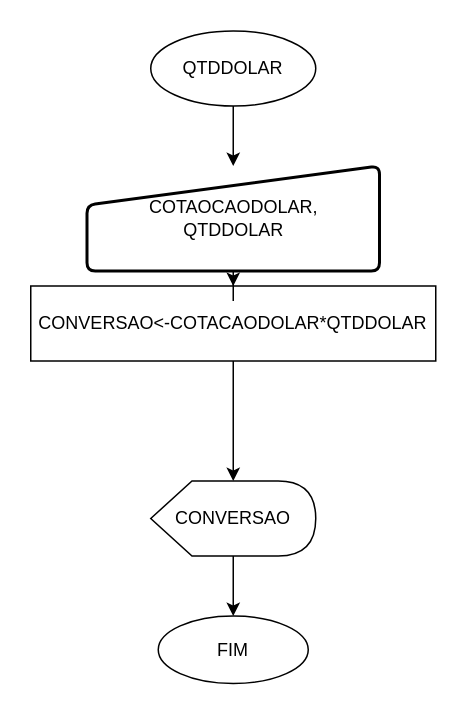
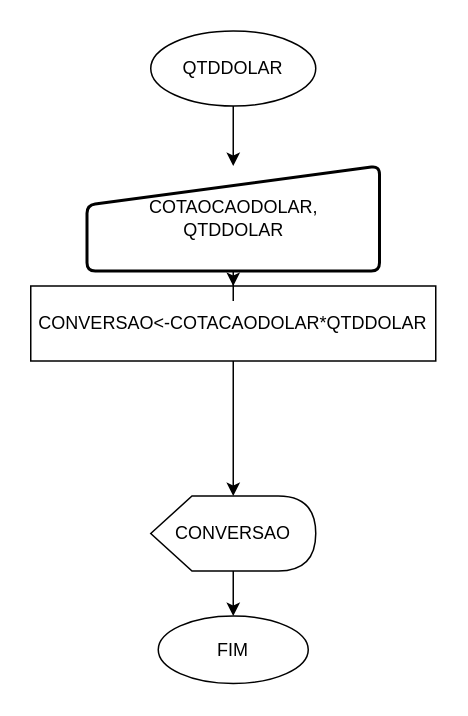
  <mxCell id="0" />
  <mxCell id="1" parent="0" />
  <mxCell id="2" value="" style="rounded=0;orthogonalLoop=1;jettySize=auto;html=1;" edge="1" parent="1" source="3" target="10"><mxGeometry relative="1" as="geometry" /></mxCell>
  <mxCell id="3" value="QTDDOLAR" style="ellipse;whiteSpace=wrap;html=1;" parent="1" vertex="1"><mxGeometry x="100" y="20" width="110" height="50" as="geometry" /></mxCell>
  <mxCell id="4" value="" style="edgeStyle=orthogonalEdgeStyle;rounded=0;orthogonalLoop=1;jettySize=auto;html=1;" parent="1" source="5" target="7" edge="1"><mxGeometry relative="1" as="geometry" /></mxCell>
  <mxCell id="5" value="CONVERSAO&amp;lt;-COTACAODOLAR*QTDDOLAR" style="whiteSpace=wrap;html=1;" parent="1" vertex="1"><mxGeometry x="20" y="190" width="270" height="50" as="geometry" /></mxCell>
  <mxCell id="6" value="" style="edgeStyle=orthogonalEdgeStyle;rounded=0;orthogonalLoop=1;jettySize=auto;html=1;" parent="1" source="7" target="8" edge="1"><mxGeometry relative="1" as="geometry" /></mxCell>
- <mxCell id="7" value="CONVERSAO" style="shape=display;whiteSpace=wrap;html=1;" parent="1" vertex="1"><mxGeometry x="100" y="320" width="110" height="50" as="geometry" /></mxCell>
+ <mxCell id="7" value="CONVERSAO" style="shape=display;whiteSpace=wrap;html=1;" parent="1" vertex="1"><mxGeometry x="100" y="330" width="110" height="50" as="geometry" /></mxCell>
  <mxCell id="8" value="FIM" style="ellipse;whiteSpace=wrap;html=1;" parent="1" vertex="1"><mxGeometry x="105" y="410" width="100" height="45" as="geometry" /></mxCell>
  <mxCell id="9" value="" style="edgeStyle=orthogonalEdgeStyle;rounded=0;orthogonalLoop=1;jettySize=auto;html=1;" edge="1" parent="1" source="10" target="5"><mxGeometry relative="1" as="geometry" /></mxCell>
  <mxCell id="10" value="&lt;span&gt;COTAOCAODOLAR,&lt;/span&gt;&lt;br&gt;&lt;span&gt;QTDDOLAR&lt;/span&gt;" style="html=1;strokeWidth=2;shape=manualInput;whiteSpace=wrap;rounded=1;size=26;arcSize=11;" vertex="1" parent="1"><mxGeometry x="57.5" y="110" width="195" height="70" as="geometry" /></mxCell>
